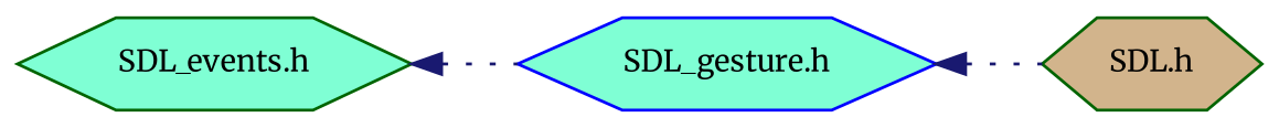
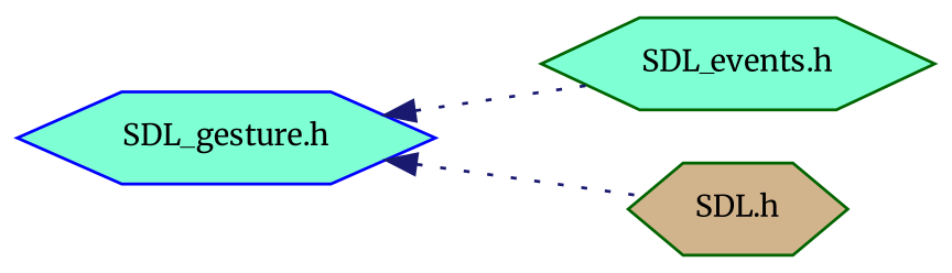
  digraph {
    fontname=Merriweather
    rankdir=LR
    node [color=darkgreen fillcolor=aquamarine fontname=Merriweather fontsize=10 shape=hexagon style=filled]
    edge [color=midnightblue dir=back fontname=Merriweather fontsize=10 labelfontname=FreeSans labelfontsize=10 style=dotted]
    n1 [color=blue fontcolor=black height=0.2 label="SDL_gesture.h" width=0.4]
    n2 [height=0.2 label="SDL_events.h" width=0.4]
    n3 [fillcolor=tan height=0.2 label="SDL.h" width=0.4]
-   n2 -> n1
+   n1 -> n2
    n1 -> n3
  }
